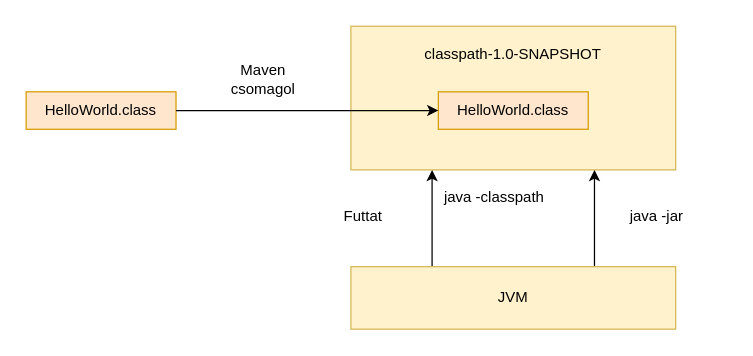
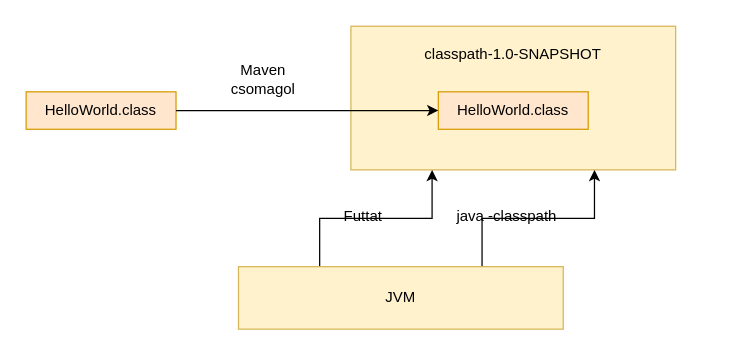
  <mxCell id="0" />
  <mxCell id="1" parent="0" />
  <mxCell id="2" value="HelloWorld.class" style="rounded=0;whiteSpace=wrap;html=1;fillColor=#ffe6cc;strokeColor=#d79b00;" vertex="1" parent="1"><mxGeometry x="20" y="73" width="120" height="30" as="geometry" /></mxCell>
  <mxCell id="3" value="" style="rounded=0;whiteSpace=wrap;html=1;fillColor=#fff2cc;strokeColor=#d6b656;" vertex="1" parent="1"><mxGeometry x="280" y="20.5" width="260" height="115" as="geometry" /></mxCell>
  <mxCell id="4" value="HelloWorld.class" style="rounded=0;whiteSpace=wrap;html=1;fillColor=#ffe6cc;strokeColor=#d79b00;" vertex="1" parent="1"><mxGeometry x="350" y="73" width="120" height="30" as="geometry" /></mxCell>
  <mxCell id="5" value="classpath-1.0-SNAPSHOT" style="text;html=1;strokeColor=none;fillColor=none;align=center;verticalAlign=middle;whiteSpace=wrap;rounded=0;" vertex="1" parent="1"><mxGeometry x="320" y="33" width="180" height="20" as="geometry" /></mxCell>
  <mxCell id="6" style="edgeStyle=orthogonalEdgeStyle;rounded=0;orthogonalLoop=1;jettySize=auto;html=1;exitX=1;exitY=0.5;exitDx=0;exitDy=0;" edge="1" parent="1" source="2" target="4"><mxGeometry relative="1" as="geometry" /></mxCell>
  <mxCell id="7" style="edgeStyle=orthogonalEdgeStyle;rounded=0;orthogonalLoop=1;jettySize=auto;html=1;exitX=0.25;exitY=0;exitDx=0;exitDy=0;entryX=0.25;entryY=1;entryDx=0;entryDy=0;" edge="1" parent="1" source="9" target="3"><mxGeometry relative="1" as="geometry" /></mxCell>
  <mxCell id="8" style="edgeStyle=orthogonalEdgeStyle;rounded=0;orthogonalLoop=1;jettySize=auto;html=1;exitX=0.75;exitY=0;exitDx=0;exitDy=0;entryX=0.75;entryY=1;entryDx=0;entryDy=0;" edge="1" parent="1" source="9" target="3"><mxGeometry relative="1" as="geometry" /></mxCell>
- <mxCell id="9" value="JVM" style="rounded=0;whiteSpace=wrap;html=1;fillColor=#fff2cc;strokeColor=#d6b656;" vertex="1" parent="1"><mxGeometry x="280" y="213" width="260" height="50" as="geometry" /></mxCell>
+ <mxCell id="9" value="JVM" style="rounded=0;whiteSpace=wrap;html=1;fillColor=#fff2cc;strokeColor=#d6b656;" vertex="1" parent="1"><mxGeometry x="190" y="213" width="260" height="50" as="geometry" /></mxCell>
  <mxCell id="10" value="Maven csomagol" style="text;html=1;strokeColor=none;fillColor=none;align=center;verticalAlign=middle;whiteSpace=wrap;rounded=0;" vertex="1" parent="1"><mxGeometry x="190" y="53" width="40" height="20" as="geometry" /></mxCell>
  <mxCell id="11" value="Futtat" style="text;html=1;strokeColor=none;fillColor=none;align=center;verticalAlign=middle;whiteSpace=wrap;rounded=0;" vertex="1" parent="1"><mxGeometry x="270" y="163" width="40" height="20" as="geometry" /></mxCell>
- <mxCell id="12" value="java -classpath" style="text;html=1;strokeColor=none;fillColor=none;align=center;verticalAlign=middle;whiteSpace=wrap;rounded=0;" vertex="1" parent="1"><mxGeometry x="340" y="148" width="110" height="20" as="geometry" /></mxCell>
- <mxCell id="13" value="java -jar" style="text;html=1;strokeColor=none;fillColor=none;align=center;verticalAlign=middle;whiteSpace=wrap;rounded=0;" vertex="1" parent="1"><mxGeometry x="470" y="163" width="110" height="20" as="geometry" /></mxCell>
+ <mxCell id="12" value="java -classpath" style="text;html=1;strokeColor=none;fillColor=none;align=center;verticalAlign=middle;whiteSpace=wrap;rounded=0;" vertex="1" parent="1"><mxGeometry x="350" y="163" width="110" height="20" as="geometry" /></mxCell>
